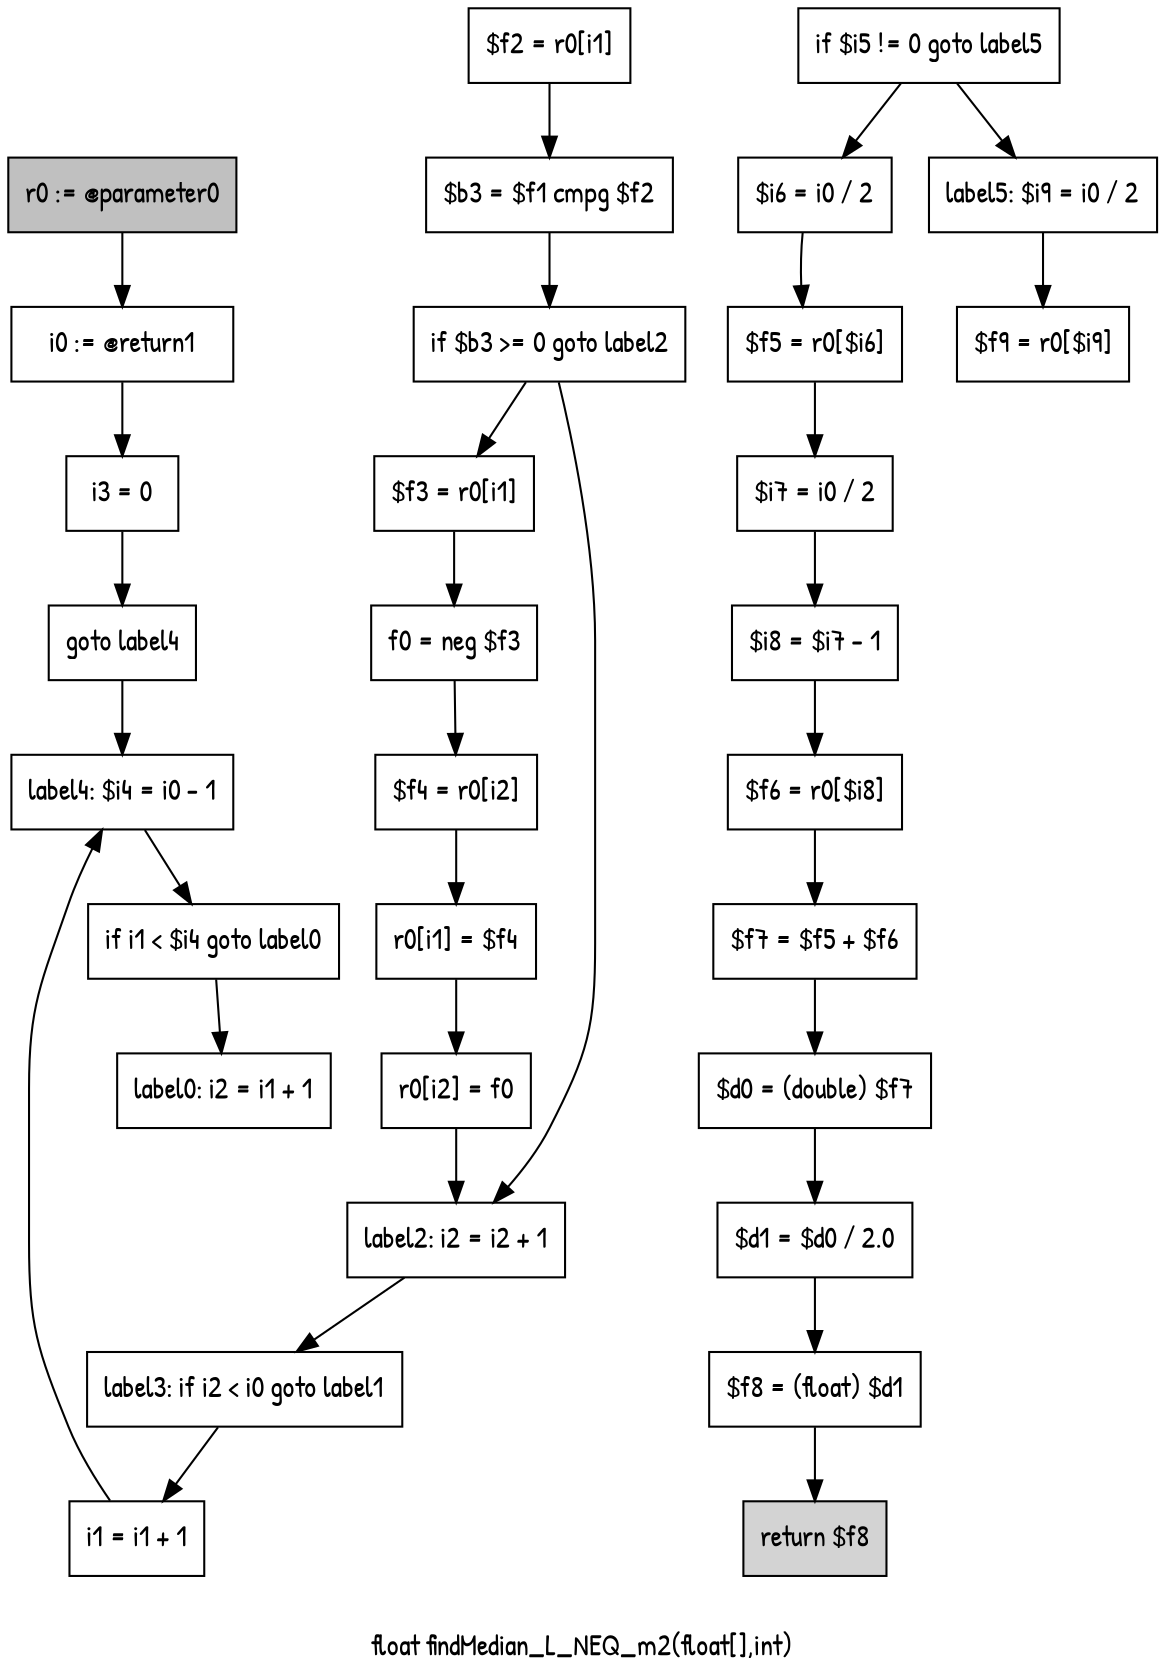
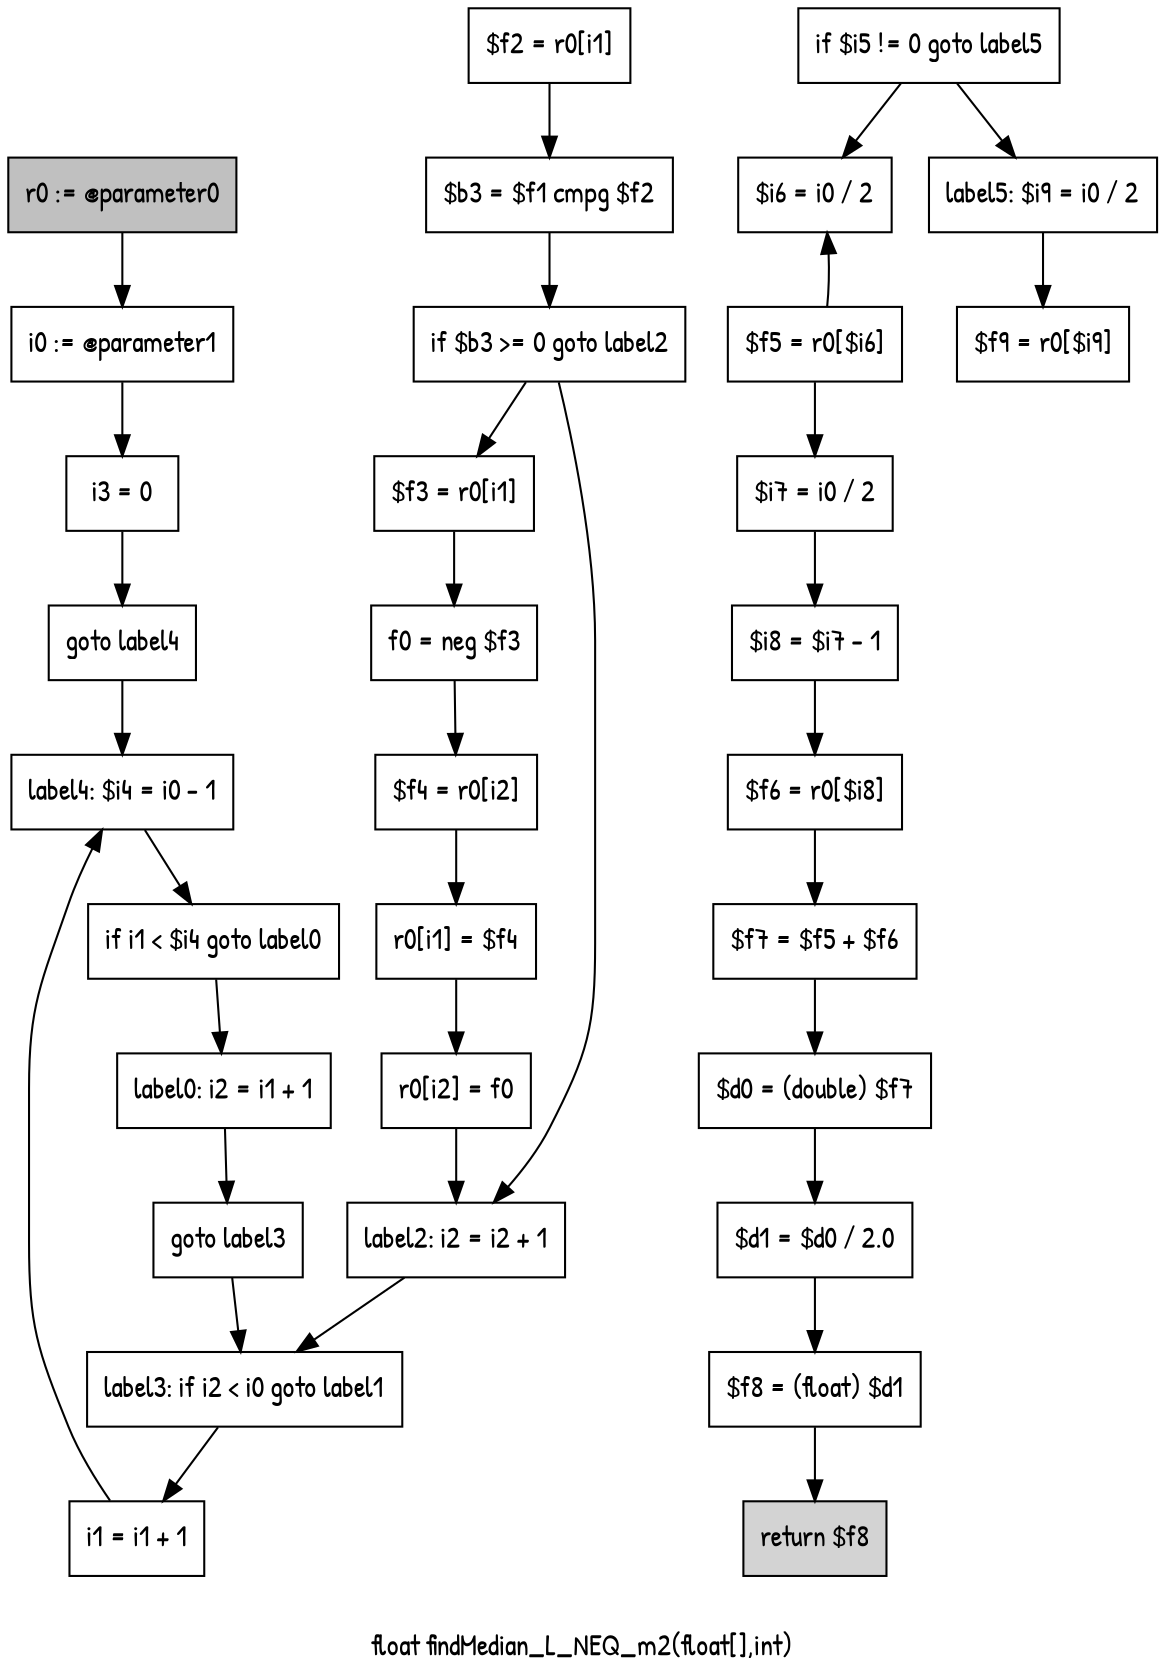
  digraph {
    fontname="Patrick Hand"
    label="float findMedian_L_NEQ_m2(float[],int)"
    node [fontname="Patrick Hand" shape=box]
    edge [fontname="Patrick Hand"]
    n1 [fillcolor=gray label="r0 := @parameter0" style=filled]
-   n2 [label="i0 := @return1"]
+   n2 [label="i0 := @parameter1"]
    n3 [label="i3 = 0"]
    n4 [label="goto label4"]
    n5 [label="label4: $i4 = i0 - 1"]
    n6 [label="if i1 < $i4 goto label0"]
    n7 [label="label0: i2 = i1 + 1"]
+   n8 [label="goto label3"]
    n9 [label="label3: if i2 < i0 goto label1"]
    n10 [label="i1 = i1 + 1"]
    n11 [label="$f2 = r0[i1]"]
    n12 [label="$b3 = $f1 cmpg $f2"]
    n13 [label="if $b3 >= 0 goto label2"]
    n14 [label="$f3 = r0[i1]"]
    n15 [label="label2: i2 = i2 + 1"]
    n16 [label="f0 = neg $f3"]
    n17 [label="$f4 = r0[i2]"]
    n18 [label="r0[i1] = $f4"]
    n19 [label="r0[i2] = f0"]
    n20 [label="if $i5 != 0 goto label5"]
    n21 [label="$i6 = i0 / 2"]
    n22 [label="label5: $i9 = i0 / 2"]
    n23 [label="$f5 = r0[$i6]"]
    n24 [label="$f9 = r0[$i9]"]
    n25 [label="$i7 = i0 / 2"]
    n26 [label="$i8 = $i7 - 1"]
    n27 [label="$f6 = r0[$i8]"]
    n28 [label="$f7 = $f5 + $f6"]
    n29 [label="$d0 = (double) $f7"]
    n30 [label="$d1 = $d0 / 2.0"]
    n31 [label="$f8 = (float) $d1"]
    n32 [fillcolor=lightgray label="return $f8" style=filled]
    n1 -> n2
    n2 -> n3
    n3 -> n4
    n4 -> n5
    n5 -> n6
    n6 -> n7
+   n7 -> n8
+   n8 -> n9
    n9 -> n10
    n10 -> n5
    n11 -> n12
    n12 -> n13
    n13 -> n14
    n13 -> n15
    n14 -> n16
    n15 -> n9
    n16 -> n17
    n17 -> n18
    n18 -> n19
    n19 -> n15
    n20 -> n21
    n20 -> n22
-   n21 -> n23
+   n23 -> n21
    n22 -> n24
    n23 -> n25
    n25 -> n26
    n26 -> n27
    n27 -> n28
    n28 -> n29
    n29 -> n30
    n30 -> n31
    n31 -> n32
  }
